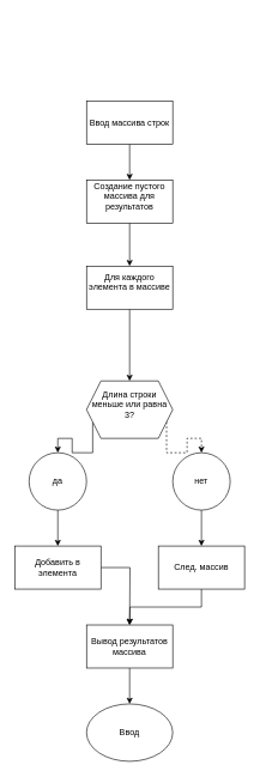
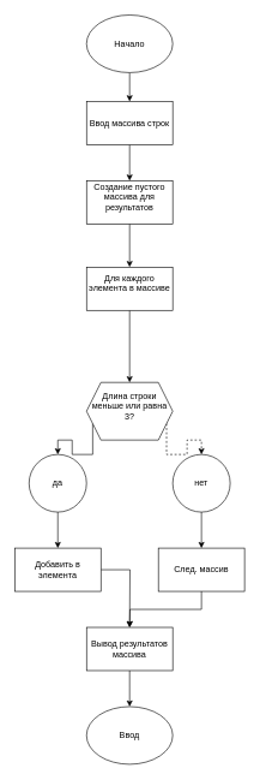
  <mxCell id="0" />
  <mxCell id="1" parent="0" />
+ <mxCell id="2" style="edgeStyle=orthogonalEdgeStyle;rounded=0;orthogonalLoop=1;jettySize=auto;html=1;entryX=0.5;entryY=0;entryDx=0;entryDy=0;" edge="1" parent="1" source="3" target="5"><mxGeometry relative="1" as="geometry" /></mxCell>
+ <mxCell id="3" value="Начало" style="ellipse;whiteSpace=wrap;html=1;" vertex="1" parent="1"><mxGeometry x="120" y="20" width="120" height="80" as="geometry" /></mxCell>
  <mxCell id="4" style="edgeStyle=orthogonalEdgeStyle;rounded=0;orthogonalLoop=1;jettySize=auto;html=1;" edge="1" parent="1" source="5" target="7"><mxGeometry relative="1" as="geometry" /></mxCell>
  <mxCell id="5" value="Ввод массива строк" style="rounded=0;whiteSpace=wrap;html=1;" vertex="1" parent="1"><mxGeometry x="120" y="140" width="120" height="60" as="geometry" /></mxCell>
  <mxCell id="6" style="edgeStyle=orthogonalEdgeStyle;rounded=0;orthogonalLoop=1;jettySize=auto;html=1;" edge="1" parent="1" source="7" target="9"><mxGeometry relative="1" as="geometry" /></mxCell>
  <mxCell id="7" value="&#10;Создание пустого массива для результатов&#10;&#10;" style="rounded=0;whiteSpace=wrap;html=1;" vertex="1" parent="1"><mxGeometry x="120" y="250" width="120" height="60" as="geometry" /></mxCell>
  <mxCell id="8" style="edgeStyle=orthogonalEdgeStyle;rounded=0;orthogonalLoop=1;jettySize=auto;html=1;" edge="1" parent="1" source="9" target="12"><mxGeometry relative="1" as="geometry" /></mxCell>
  <mxCell id="9" value="&#10;Для каждого элемента в массиве&#10;&#10;" style="rounded=0;whiteSpace=wrap;html=1;" vertex="1" parent="1"><mxGeometry x="120" y="370" width="120" height="60" as="geometry" /></mxCell>
  <mxCell id="10" style="edgeStyle=orthogonalEdgeStyle;rounded=0;orthogonalLoop=1;jettySize=auto;html=1;exitX=1;exitY=0.75;exitDx=0;exitDy=0;entryX=0.5;entryY=0;entryDx=0;entryDy=0;dashed=1;" edge="1" parent="1" source="12" target="16"><mxGeometry relative="1" as="geometry" /></mxCell>
  <mxCell id="11" style="edgeStyle=orthogonalEdgeStyle;rounded=0;orthogonalLoop=1;jettySize=auto;html=1;exitX=0;exitY=0.75;exitDx=0;exitDy=0;entryX=0.5;entryY=0;entryDx=0;entryDy=0;" edge="1" parent="1" source="12" target="14"><mxGeometry relative="1" as="geometry" /></mxCell>
  <mxCell id="12" value="&#10;Длина строки меньше или равна &lt;span class=&quot;hljs-number&quot;&gt;3&lt;/span&gt;?&#10;&#10;" style="shape=hexagon;perimeter=hexagonPerimeter2;whiteSpace=wrap;html=1;fixedSize=1;" vertex="1" parent="1"><mxGeometry x="120" y="530" width="120" height="80" as="geometry" /></mxCell>
  <mxCell id="13" style="edgeStyle=orthogonalEdgeStyle;rounded=0;orthogonalLoop=1;jettySize=auto;html=1;exitX=0.5;exitY=1;exitDx=0;exitDy=0;entryX=0.5;entryY=0;entryDx=0;entryDy=0;" edge="1" parent="1" source="14" target="20"><mxGeometry relative="1" as="geometry" /></mxCell>
  <mxCell id="14" value="да" style="ellipse;whiteSpace=wrap;html=1;aspect=fixed;" vertex="1" parent="1"><mxGeometry x="40" y="630" width="80" height="80" as="geometry" /></mxCell>
  <mxCell id="15" style="edgeStyle=orthogonalEdgeStyle;rounded=0;orthogonalLoop=1;jettySize=auto;html=1;entryX=0.5;entryY=0;entryDx=0;entryDy=0;" edge="1" parent="1" source="16" target="18"><mxGeometry relative="1" as="geometry" /></mxCell>
  <mxCell id="16" value="нет" style="ellipse;whiteSpace=wrap;html=1;aspect=fixed;" vertex="1" parent="1"><mxGeometry x="240" y="630" width="80" height="80" as="geometry" /></mxCell>
  <mxCell id="17" style="edgeStyle=orthogonalEdgeStyle;rounded=0;orthogonalLoop=1;jettySize=auto;html=1;exitX=0.5;exitY=1;exitDx=0;exitDy=0;entryX=0.5;entryY=0;entryDx=0;entryDy=0;" edge="1" parent="1" source="18"><mxGeometry relative="1" as="geometry"><mxPoint x="180" y="870" as="targetPoint" /></mxGeometry></mxCell>
  <mxCell id="18" value="След. массив" style="rounded=0;whiteSpace=wrap;html=1;" vertex="1" parent="1"><mxGeometry x="220" y="760" width="120" height="60" as="geometry" /></mxCell>
  <mxCell id="19" style="edgeStyle=orthogonalEdgeStyle;rounded=0;orthogonalLoop=1;jettySize=auto;html=1;entryX=0.5;entryY=0;entryDx=0;entryDy=0;" edge="1" parent="1" source="20"><mxGeometry relative="1" as="geometry"><mxPoint x="180" y="870" as="targetPoint" /></mxGeometry></mxCell>
  <mxCell id="20" value="Добавить в элемента" style="rounded=0;whiteSpace=wrap;html=1;" vertex="1" parent="1"><mxGeometry x="20" y="760" width="120" height="60" as="geometry" /></mxCell>
  <mxCell id="21" style="edgeStyle=orthogonalEdgeStyle;rounded=0;orthogonalLoop=1;jettySize=auto;html=1;exitX=0.5;exitY=1;exitDx=0;exitDy=0;entryX=0.5;entryY=0;entryDx=0;entryDy=0;" edge="1" parent="1" source="22"><mxGeometry relative="1" as="geometry"><mxPoint x="180" y="980" as="targetPoint" /></mxGeometry></mxCell>
  <mxCell id="22" value="Вывод результатов массива" style="rounded=0;whiteSpace=wrap;html=1;" vertex="1" parent="1"><mxGeometry x="120" y="870" width="120" height="60" as="geometry" /></mxCell>
  <mxCell id="23" value="Ввод" style="ellipse;whiteSpace=wrap;html=1;" vertex="1" parent="1"><mxGeometry x="120" y="980" width="120" height="80" as="geometry" /></mxCell>
